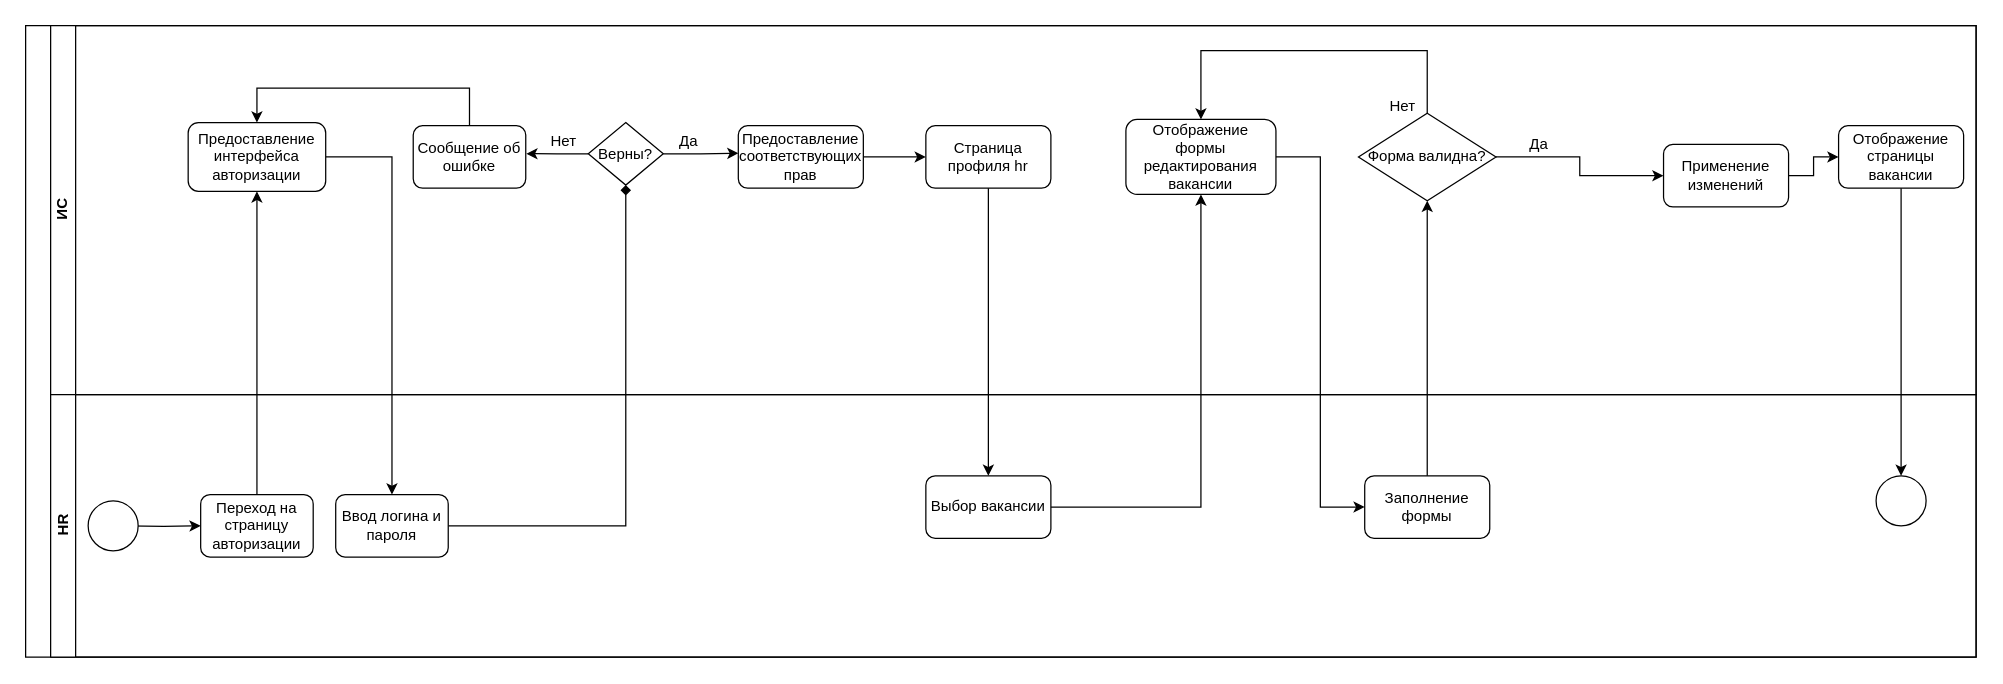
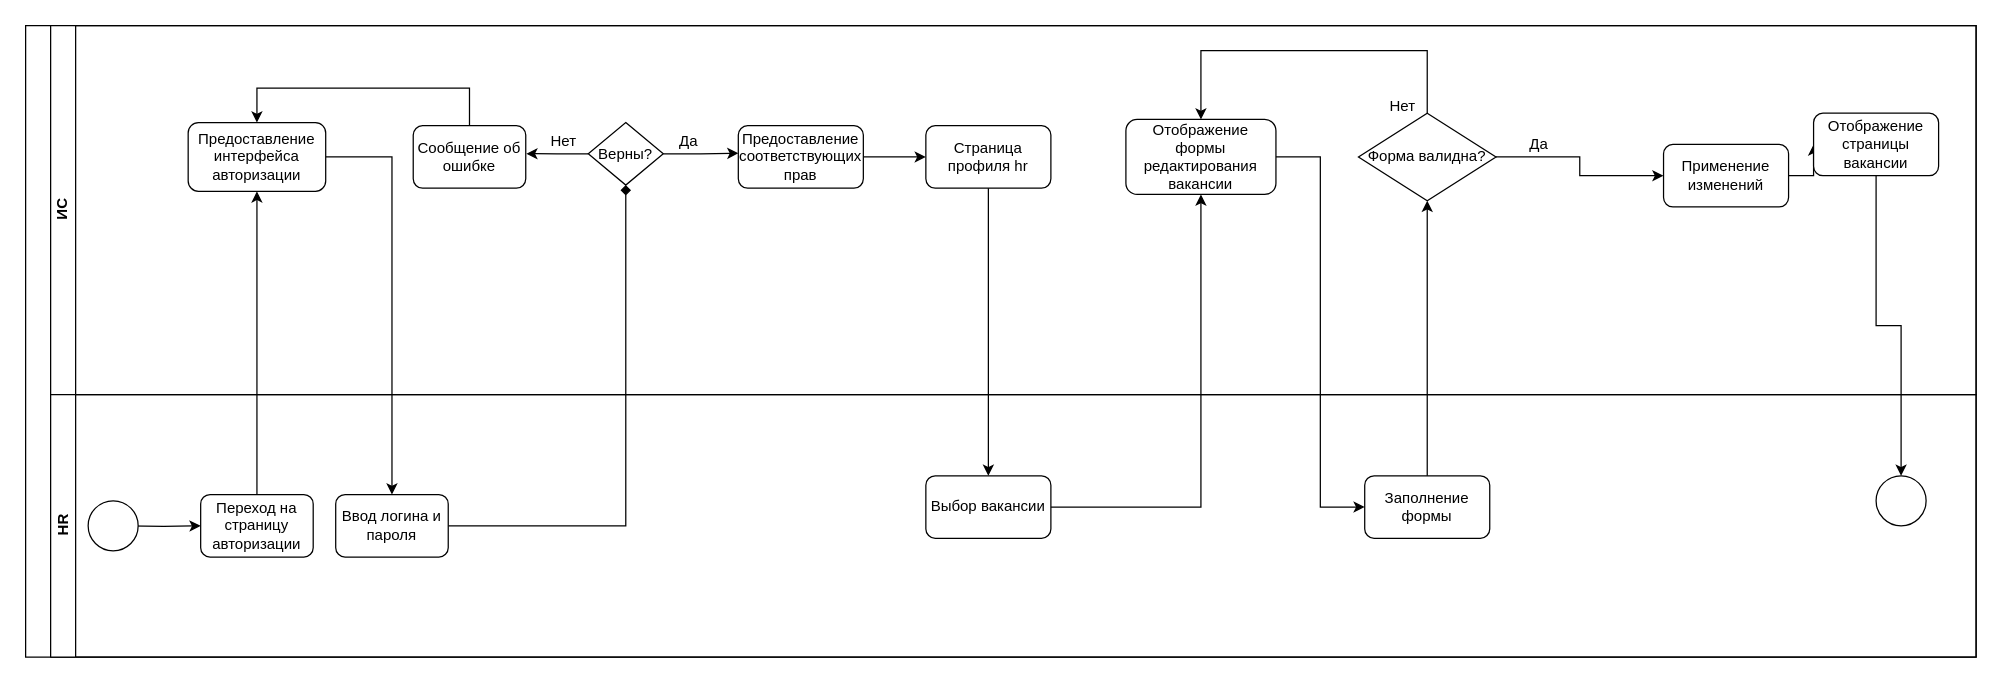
  <mxCell id="0" />
  <mxCell id="1" parent="0" />
  <mxCell id="2" value="" style="swimlane;html=1;childLayout=stackLayout;resizeParent=1;resizeParentMax=0;horizontal=0;startSize=20;horizontalStack=0;" parent="1" vertex="1"><mxGeometry x="20" y="20" width="1560" height="505" as="geometry"><mxRectangle x="120" y="120" width="40" height="50" as="alternateBounds" /></mxGeometry></mxCell>
  <mxCell id="3" style="edgeStyle=orthogonalEdgeStyle;rounded=0;orthogonalLoop=1;jettySize=auto;html=1;" parent="2" source="6" target="29" edge="1"><mxGeometry relative="1" as="geometry" /></mxCell>
  <mxCell id="4" style="edgeStyle=orthogonalEdgeStyle;rounded=0;orthogonalLoop=1;jettySize=auto;html=1;entryX=0.5;entryY=1;entryDx=0;entryDy=0;endArrow=diamond;" parent="2" source="29" target="7" edge="1"><mxGeometry relative="1" as="geometry" /></mxCell>
  <mxCell id="5" value="ИС" style="swimlane;html=1;startSize=20;horizontal=0;" parent="2" vertex="1"><mxGeometry x="20" width="1540" height="295" as="geometry" /></mxCell>
  <mxCell id="6" value="Предоставление интерфейса авторизации" style="rounded=1;whiteSpace=wrap;html=1;" parent="5" vertex="1"><mxGeometry x="110" y="77.5" width="110" height="55" as="geometry" /></mxCell>
  <mxCell id="7" value="Верны?" style="rhombus;whiteSpace=wrap;html=1;" parent="5" vertex="1"><mxGeometry x="430" y="77.5" width="60" height="50" as="geometry" /></mxCell>
  <mxCell id="8" style="edgeStyle=orthogonalEdgeStyle;rounded=0;orthogonalLoop=1;jettySize=auto;html=1;" parent="5" source="9" target="6" edge="1"><mxGeometry relative="1" as="geometry"><Array as="points"><mxPoint x="335" y="50" /><mxPoint x="165" y="50" /></Array></mxGeometry></mxCell>
  <mxCell id="9" value="Сообщение об ошибке" style="rounded=1;whiteSpace=wrap;html=1;" parent="5" vertex="1"><mxGeometry x="290" y="80" width="90" height="50" as="geometry" /></mxCell>
  <mxCell id="10" style="edgeStyle=orthogonalEdgeStyle;rounded=0;orthogonalLoop=1;jettySize=auto;html=1;entryX=1.005;entryY=0.448;entryDx=0;entryDy=0;entryPerimeter=0;" parent="5" source="7" target="9" edge="1"><mxGeometry relative="1" as="geometry" /></mxCell>
  <mxCell id="11" value="Нет" style="text;html=1;align=center;verticalAlign=middle;resizable=0;points=[];autosize=1;strokeColor=none;fillColor=none;" parent="5" vertex="1"><mxGeometry x="390" y="77.5" width="40" height="30" as="geometry" /></mxCell>
  <mxCell id="12" style="edgeStyle=orthogonalEdgeStyle;rounded=0;orthogonalLoop=1;jettySize=auto;html=1;entryX=0;entryY=0.5;entryDx=0;entryDy=0;" parent="5" source="13" target="16" edge="1"><mxGeometry relative="1" as="geometry" /></mxCell>
  <mxCell id="13" value="Предоставление соответствующих прав" style="rounded=1;whiteSpace=wrap;html=1;" parent="5" vertex="1"><mxGeometry x="550" y="80" width="100" height="50" as="geometry" /></mxCell>
  <mxCell id="14" style="edgeStyle=orthogonalEdgeStyle;rounded=0;orthogonalLoop=1;jettySize=auto;html=1;entryX=0.001;entryY=0.439;entryDx=0;entryDy=0;entryPerimeter=0;" parent="5" source="7" target="13" edge="1"><mxGeometry relative="1" as="geometry" /></mxCell>
  <mxCell id="15" value="Да" style="text;html=1;align=center;verticalAlign=middle;resizable=0;points=[];autosize=1;strokeColor=none;fillColor=none;" parent="5" vertex="1"><mxGeometry x="490" y="77.5" width="40" height="30" as="geometry" /></mxCell>
  <mxCell id="16" value="Страница профиля hr" style="rounded=1;whiteSpace=wrap;html=1;" parent="5" vertex="1"><mxGeometry x="700" y="80" width="100" height="50" as="geometry" /></mxCell>
  <mxCell id="17" style="edgeStyle=orthogonalEdgeStyle;rounded=0;orthogonalLoop=1;jettySize=auto;html=1;entryX=0;entryY=0.5;entryDx=0;entryDy=0;" edge="1" parent="5" source="19" target="21"><mxGeometry relative="1" as="geometry"><mxPoint x="1090" y="105" as="targetPoint" /></mxGeometry></mxCell>
  <mxCell id="18" style="edgeStyle=orthogonalEdgeStyle;rounded=0;orthogonalLoop=1;jettySize=auto;html=1;entryX=0.5;entryY=0;entryDx=0;entryDy=0;" edge="1" parent="5" source="19" target="23"><mxGeometry relative="1" as="geometry"><Array as="points"><mxPoint x="1101" y="20" /><mxPoint x="920" y="20" /></Array></mxGeometry></mxCell>
  <mxCell id="19" value="Форма валидна?" style="rhombus;whiteSpace=wrap;html=1;" vertex="1" parent="5"><mxGeometry x="1046" y="70" width="110" height="70" as="geometry" /></mxCell>
  <mxCell id="20" style="edgeStyle=orthogonalEdgeStyle;rounded=0;orthogonalLoop=1;jettySize=auto;html=1;entryX=0;entryY=0.5;entryDx=0;entryDy=0;" edge="1" parent="5" source="21" target="24"><mxGeometry relative="1" as="geometry" /></mxCell>
  <mxCell id="21" value="Применение изменений" style="rounded=1;whiteSpace=wrap;html=1;" vertex="1" parent="5"><mxGeometry x="1290" y="95" width="100" height="50" as="geometry" /></mxCell>
  <mxCell id="22" value="Да" style="text;html=1;align=center;verticalAlign=middle;resizable=0;points=[];autosize=1;strokeColor=none;fillColor=none;" vertex="1" parent="5"><mxGeometry x="1170" y="80" width="40" height="30" as="geometry" /></mxCell>
  <mxCell id="23" value="Отображение формы редактирования&lt;div&gt;вакансии&lt;/div&gt;" style="rounded=1;whiteSpace=wrap;html=1;" vertex="1" parent="5"><mxGeometry x="860" y="75" width="120" height="60" as="geometry" /></mxCell>
- <mxCell id="24" value="Отображение страницы вакансии" style="rounded=1;whiteSpace=wrap;html=1;" vertex="1" parent="5"><mxGeometry x="1430" y="80" width="100" height="50" as="geometry" /></mxCell>
+ <mxCell id="24" value="Отображение страницы вакансии" style="rounded=1;whiteSpace=wrap;html=1;" vertex="1" parent="5"><mxGeometry x="1410" y="70" width="100" height="50" as="geometry" /></mxCell>
  <mxCell id="25" value="Нет" style="text;html=1;align=center;verticalAlign=middle;resizable=0;points=[];autosize=1;strokeColor=none;fillColor=none;" vertex="1" parent="5"><mxGeometry x="1061" y="50" width="40" height="30" as="geometry" /></mxCell>
  <mxCell id="26" value="HR" style="swimlane;html=1;startSize=20;horizontal=0;" parent="2" vertex="1"><mxGeometry x="20" y="295" width="1540" height="210" as="geometry" /></mxCell>
  <mxCell id="27" style="edgeStyle=orthogonalEdgeStyle;rounded=0;orthogonalLoop=1;jettySize=auto;html=1;" parent="26" target="28" edge="1"><mxGeometry relative="1" as="geometry"><mxPoint x="60" y="105" as="sourcePoint" /></mxGeometry></mxCell>
  <mxCell id="28" value="Переход на страницу авторизации" style="rounded=1;whiteSpace=wrap;html=1;" parent="26" vertex="1"><mxGeometry x="120" y="80" width="90" height="50" as="geometry" /></mxCell>
  <mxCell id="29" value="Ввод логина и пароля" style="rounded=1;whiteSpace=wrap;html=1;" parent="26" vertex="1"><mxGeometry x="228" y="80" width="90" height="50" as="geometry" /></mxCell>
  <mxCell id="30" value="Заполнение формы" style="rounded=1;whiteSpace=wrap;html=1;" parent="26" vertex="1"><mxGeometry x="1051" y="65" width="100" height="50" as="geometry" /></mxCell>
  <mxCell id="31" value="" style="ellipse;whiteSpace=wrap;html=1;" parent="26" vertex="1"><mxGeometry x="1460" y="65" width="40" height="40" as="geometry" /></mxCell>
  <mxCell id="32" value="" style="ellipse;whiteSpace=wrap;html=1;" parent="26" vertex="1"><mxGeometry x="30" y="85" width="40" height="40" as="geometry" /></mxCell>
  <mxCell id="33" value="Выбор вакансии" style="rounded=1;whiteSpace=wrap;html=1;" vertex="1" parent="26"><mxGeometry x="700" y="65" width="100" height="50" as="geometry" /></mxCell>
  <mxCell id="34" value="" style="endArrow=classic;html=1;rounded=0;entryX=0.5;entryY=1;entryDx=0;entryDy=0;exitX=0.5;exitY=0;exitDx=0;exitDy=0;" parent="2" source="28" target="6" edge="1"><mxGeometry width="50" height="50" relative="1" as="geometry"><mxPoint x="130" y="300" as="sourcePoint" /><mxPoint x="180" y="250" as="targetPoint" /></mxGeometry></mxCell>
  <mxCell id="35" style="edgeStyle=orthogonalEdgeStyle;rounded=0;orthogonalLoop=1;jettySize=auto;html=1;entryX=0.5;entryY=1;entryDx=0;entryDy=0;" parent="2" source="30" target="19" edge="1"><mxGeometry relative="1" as="geometry"><mxPoint x="930" y="400" as="targetPoint" /></mxGeometry></mxCell>
  <mxCell id="36" style="edgeStyle=orthogonalEdgeStyle;rounded=0;orthogonalLoop=1;jettySize=auto;html=1;entryX=0.5;entryY=0;entryDx=0;entryDy=0;" edge="1" parent="2" source="24" target="31"><mxGeometry relative="1" as="geometry" /></mxCell>
  <mxCell id="37" style="edgeStyle=orthogonalEdgeStyle;rounded=0;orthogonalLoop=1;jettySize=auto;html=1;" edge="1" parent="2" source="16" target="33"><mxGeometry relative="1" as="geometry" /></mxCell>
  <mxCell id="38" style="edgeStyle=orthogonalEdgeStyle;rounded=0;orthogonalLoop=1;jettySize=auto;html=1;entryX=0.5;entryY=1;entryDx=0;entryDy=0;" edge="1" parent="2" source="33" target="23"><mxGeometry relative="1" as="geometry" /></mxCell>
  <mxCell id="39" style="edgeStyle=orthogonalEdgeStyle;rounded=0;orthogonalLoop=1;jettySize=auto;html=1;entryX=0;entryY=0.5;entryDx=0;entryDy=0;" edge="1" parent="2" source="23" target="30"><mxGeometry relative="1" as="geometry" /></mxCell>
